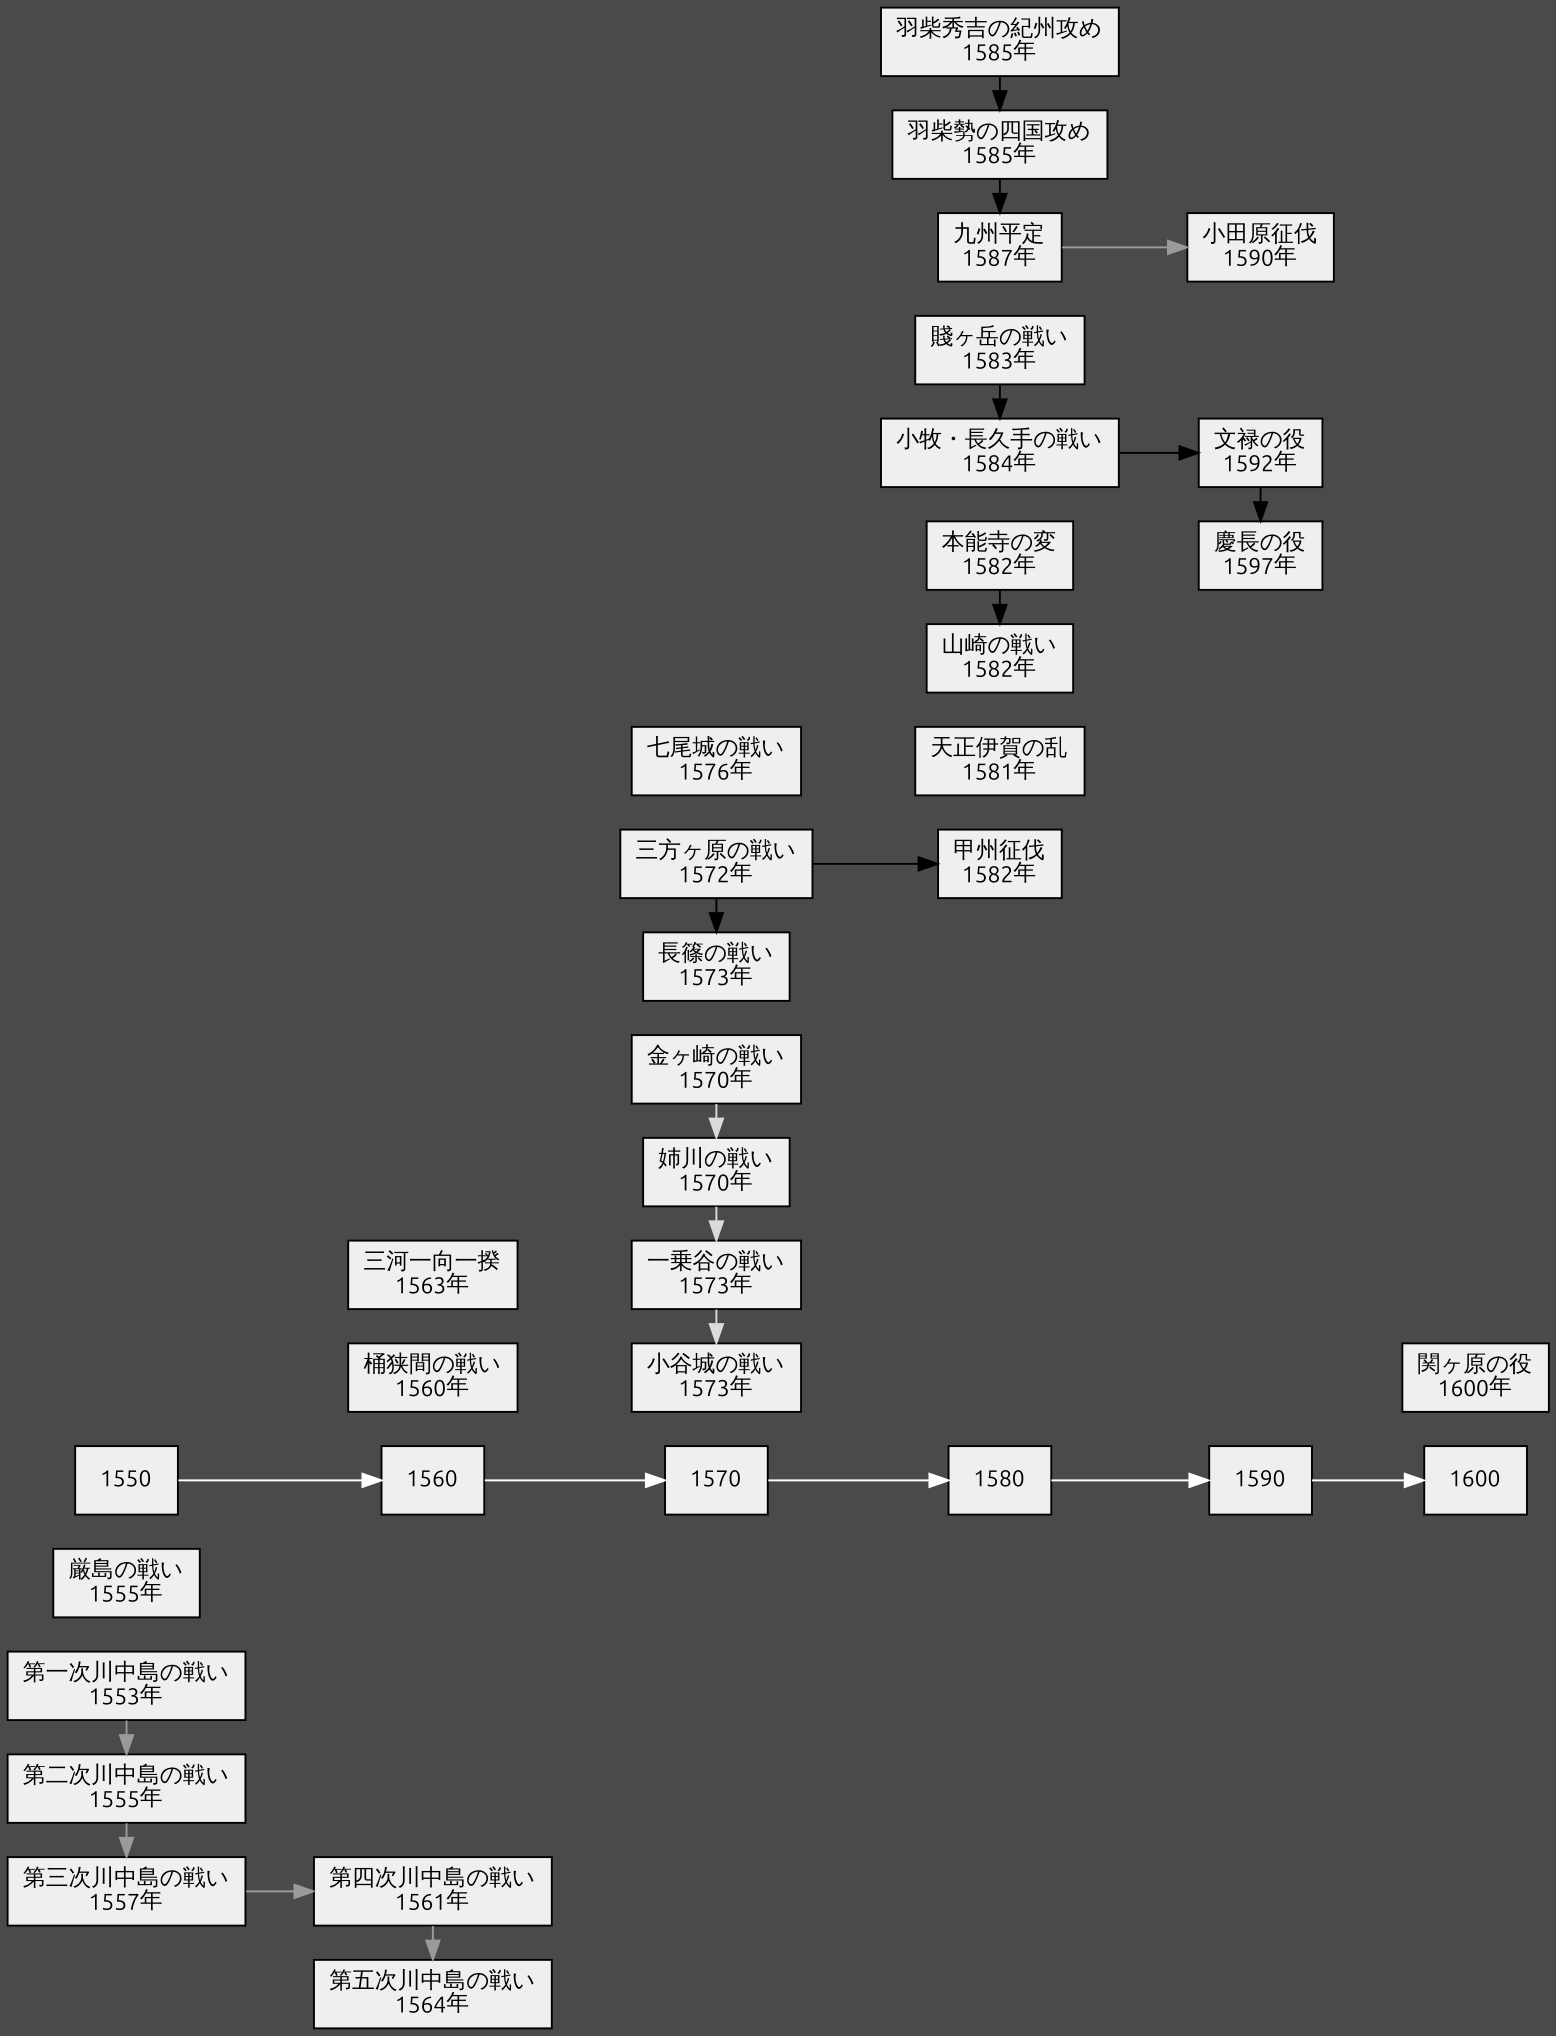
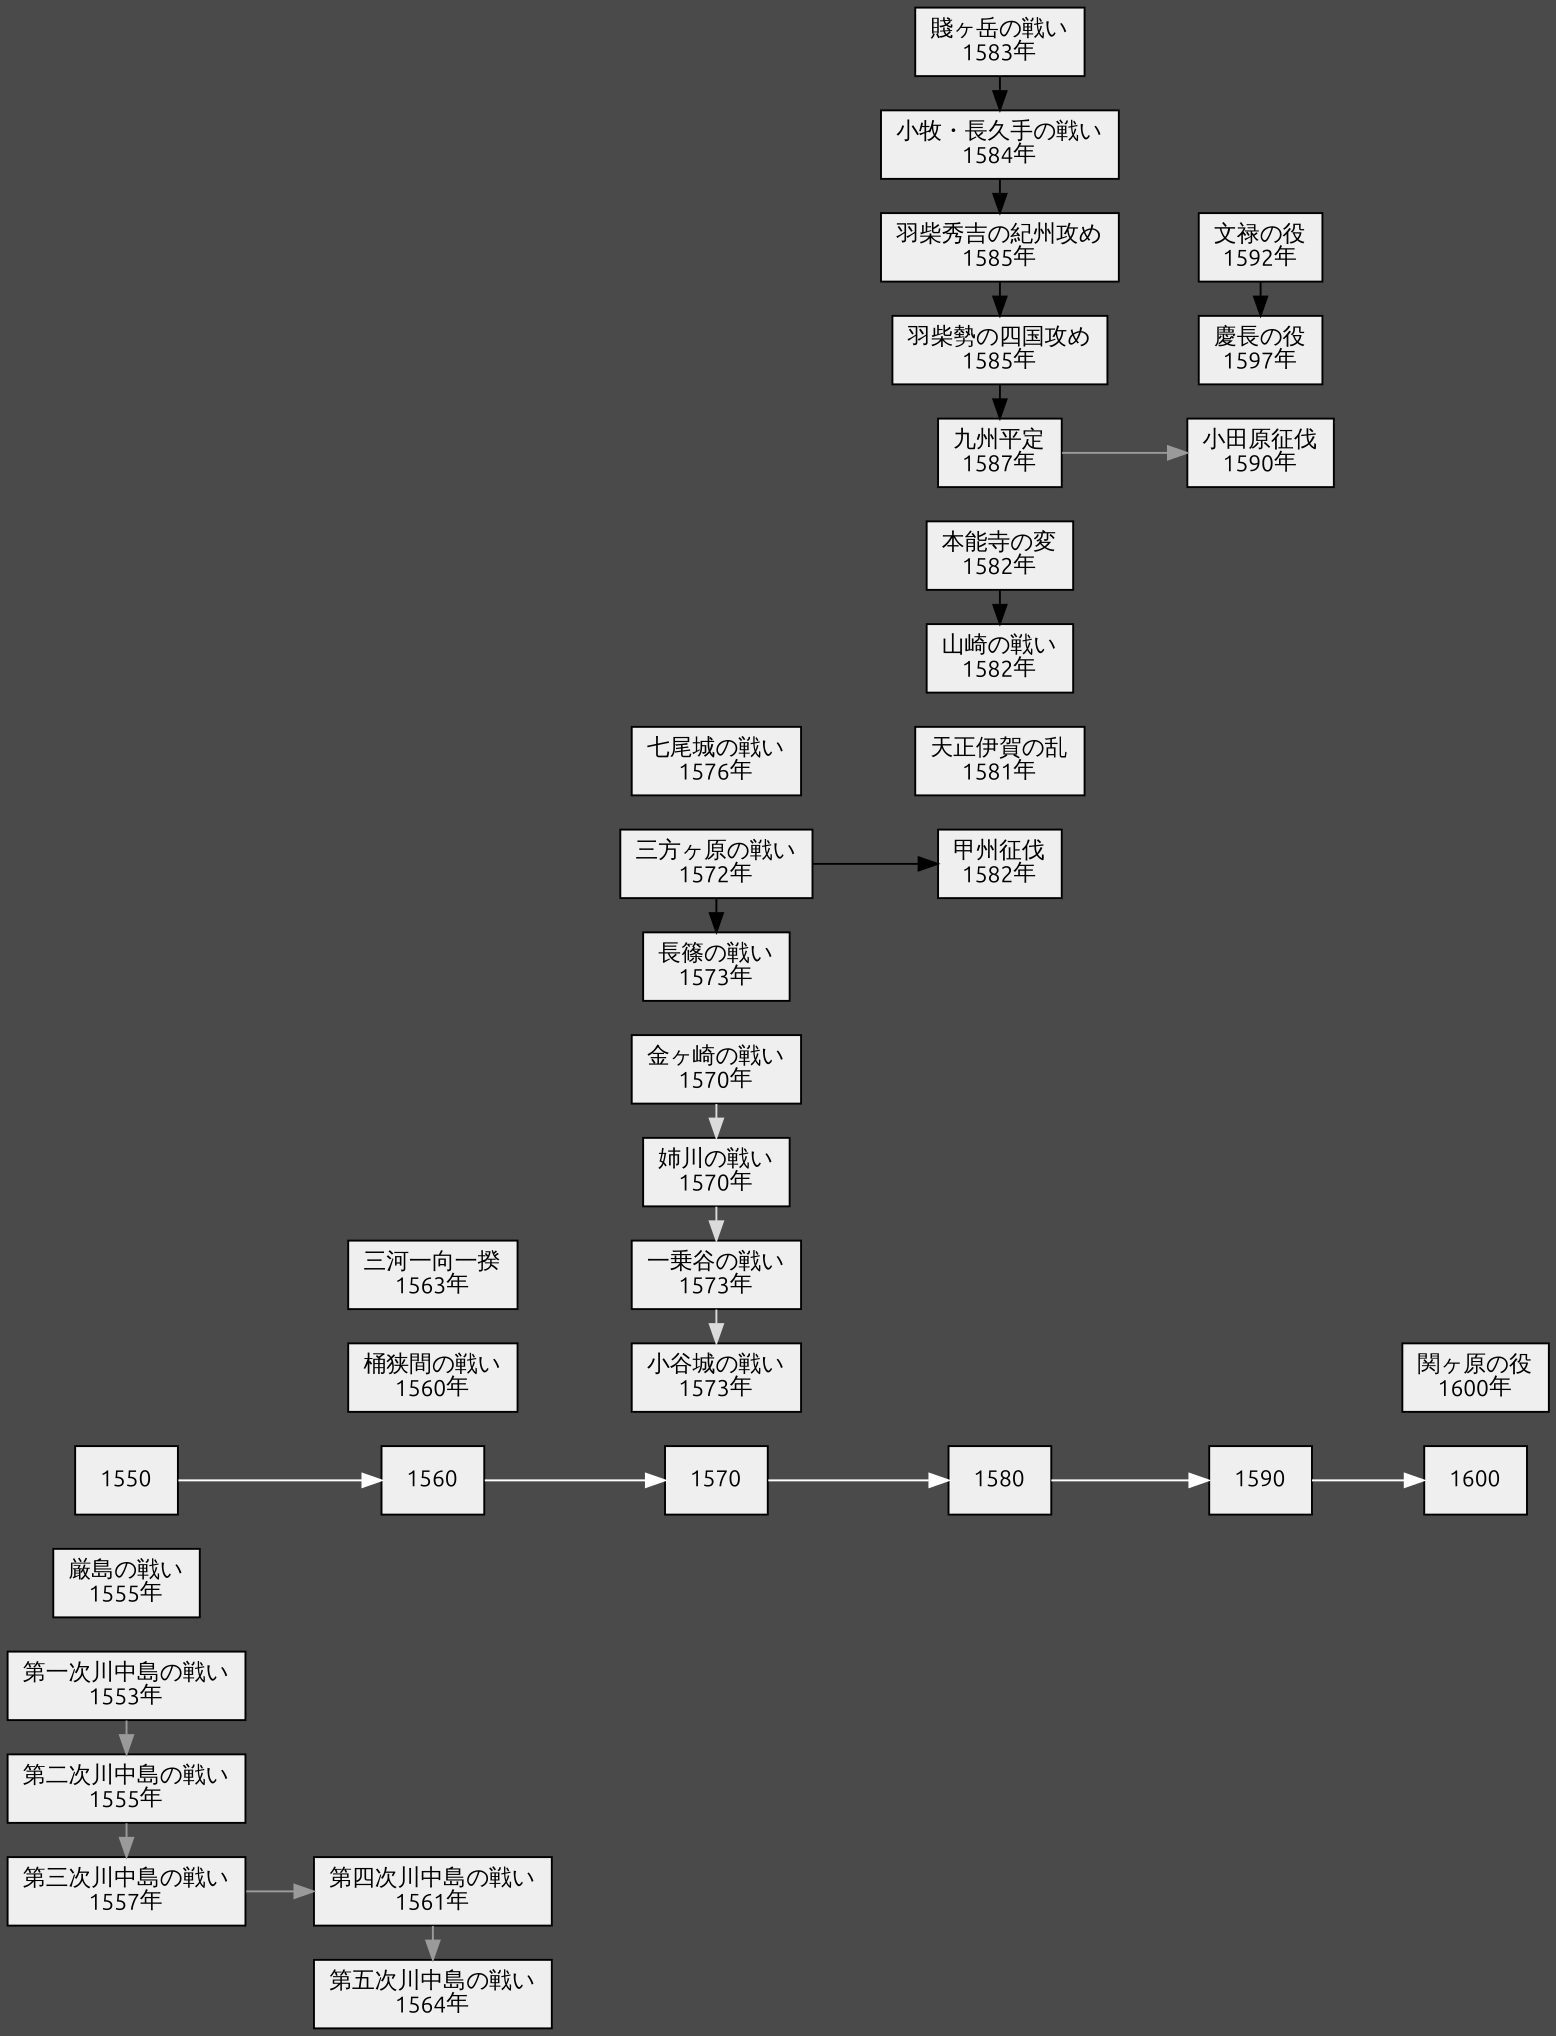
  digraph {
    bgcolor="#4A4A4A"
    fontname=Ubuntu
    rankdir=LR
    node [fillcolor="#EFEFEF" fontname=Ubuntu fontsize=12 shape=box style="solid, filled"]
    edge [fontname=Ubuntu]
    n1 [label="第一次川中島の戦い\n1553年"]
    n2 [label="第二次川中島の戦い\n1555年"]
    n3 [label="厳島の戦い\n1555年"]
    n4 [label="第三次川中島の戦い\n1557年"]
    1550
    n6 [label="桶狭間の戦い\n1560年"]
    n7 [label="第四次川中島の戦い\n1561年"]
    n8 [label="三河一向一揆\n1563年"]
    n9 [label="第五次川中島の戦い\n1564年"]
    1560
    n11 [label="金ヶ崎の戦い\n1570年"]
    n12 [label="姉川の戦い\n1570年"]
    n13 [label="三方ヶ原の戦い\n1572年"]
    n14 [label="一乗谷の戦い\n1573年"]
    n15 [label="小谷城の戦い\n1573年"]
    n16 [label="長篠の戦い\n1573年"]
    n17 [label="七尾城の戦い\n1576年"]
    1570
    n19 [label="天正伊賀の乱\n1581年"]
    n20 [label="甲州征伐\n1582年"]
    n21 [label="本能寺の変\n1582年"]
    n22 [label="山崎の戦い\n1582年"]
    n23 [label="賤ヶ岳の戦い\n1583年"]
    n24 [label="小牧・長久手の戦い\n1584年"]
    n25 [label="羽柴秀吉の紀州攻め\n1585年"]
    n26 [label="羽柴勢の四国攻め\n1585年"]
    n27 [label="九州平定\n1587年"]
    1580
    n29 [label="小田原征伐\n1590年"]
    n30 [label="文禄の役\n1592年"]
    n31 [label="慶長の役\n1597年"]
    1590
    n33 [label="関ヶ原の役\n1600年"]
    1600
    subgraph sub_1 {
      rank=same
      n1
      n2
      n3
      n4
      1550
    }
    subgraph sub_2 {
      rank=same
      n6
      n7
      n8
      n9
      1560
    }
    subgraph sub_3 {
      rank=same
      n11
      n12
      n13
      n14
      n15
      n16
      n17
      1570
    }
    subgraph sub_4 {
      rank=same
      n19
      n20
      n21
      n22
      n23
      n24
      n25
      n26
      n27
      1580
    }
    subgraph sub_5 {
      rank=same
      n29
      n30
      n31
      1590
    }
    subgraph sub_6 {
      rank=same
      n33
      1600
    }
    n1 -> n2 [color="#9A9A9A"]
    n2 -> n4 [color="#9A9A9A"]
    n4 -> n7 [color="#9A9A9A"]
    1550 -> 1560 [arrowhead=normal color=white]
    n7 -> n9 [color="#9A9A9A"]
    1560 -> 1570 [arrowhead=normal color=white]
    n11 -> n12 [color="#DBDBDB"]
    n12 -> n14 [color="#DBDBDB"]
    n13 -> n16
    n13 -> n20
    n14 -> n15 [color="#DBDBDB"]
    1570 -> 1580 [arrowhead=normal color=white]
    n21 -> n22
    n23 -> n24
-   n24 -> n30
+   n24 -> n25
    n25 -> n26
    n26 -> n27
    n27 -> n29 [color="#9A9A9A"]
    1580 -> 1590 [arrowhead=normal color=white]
    n30 -> n31
    1590 -> 1600 [arrowhead=normal color=white]
  }
